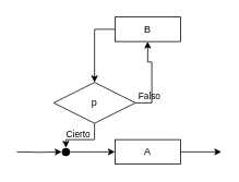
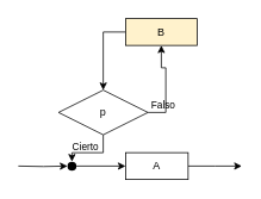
  <mxCell id="0" />
  <mxCell id="1" parent="0" />
  <mxCell id="2" style="edgeStyle=orthogonalEdgeStyle;rounded=0;orthogonalLoop=1;jettySize=auto;html=1;entryX=0.5;entryY=1;entryDx=0;entryDy=0;" parent="1" edge="1"><mxGeometry relative="1" as="geometry"><mxPoint x="80" y="190" as="sourcePoint" /><mxPoint x="80" y="190" as="targetPoint" /></mxGeometry></mxCell>
  <mxCell id="3" style="edgeStyle=orthogonalEdgeStyle;rounded=0;orthogonalLoop=1;jettySize=auto;html=1;exitX=1;exitY=0.5;exitDx=0;exitDy=0;entryX=0;entryY=0.5;entryDx=0;entryDy=0;labelBackgroundColor=none;" edge="1" parent="1" source="5" target="7"><mxGeometry relative="1" as="geometry" /></mxCell>
  <mxCell id="4" style="edgeStyle=orthogonalEdgeStyle;rounded=0;orthogonalLoop=1;jettySize=auto;html=1;labelBackgroundColor=none;entryX=0;entryY=0.5;entryDx=0;entryDy=0;" edge="1" parent="1" target="5"><mxGeometry relative="1" as="geometry"><mxPoint x="20" y="185" as="sourcePoint" /></mxGeometry></mxCell>
  <mxCell id="5" value="" style="ellipse;fillColor=#000000;strokeColor=none;" parent="1" vertex="1"><mxGeometry x="75" y="180" width="10" height="10" as="geometry" /></mxCell>
  <mxCell id="6" style="edgeStyle=orthogonalEdgeStyle;rounded=0;orthogonalLoop=1;jettySize=auto;html=1;exitX=1;exitY=0.5;exitDx=0;exitDy=0;entryX=0;entryY=0.5;entryDx=0;entryDy=0;labelBackgroundColor=none;" edge="1" parent="1" source="7"><mxGeometry relative="1" as="geometry"><mxPoint x="270" y="185" as="targetPoint" /></mxGeometry></mxCell>
- <mxCell id="7" value="A" style="rounded=0;whiteSpace=wrap;html=1;" vertex="1" parent="1"><mxGeometry x="140" y="170" width="80" height="30" as="geometry" /></mxCell>
+ <mxCell id="7" value="A" style="rounded=0;whiteSpace=wrap;html=1;" vertex="1" parent="1"><mxGeometry x="140" y="170" width="70" height="30" as="geometry" /></mxCell>
  <mxCell id="8" value="Cierto" style="edgeStyle=orthogonalEdgeStyle;rounded=0;orthogonalLoop=1;jettySize=auto;html=1;exitX=0.5;exitY=1;exitDx=0;exitDy=0;exitPerimeter=0;entryX=0.5;entryY=0;entryDx=0;entryDy=0;labelBackgroundColor=none;" edge="1" parent="1" source="10" target="5"><mxGeometry x="-0.6" y="-20" relative="1" as="geometry"><mxPoint as="offset" /></mxGeometry></mxCell>
  <mxCell id="9" value="Falso" style="edgeStyle=orthogonalEdgeStyle;rounded=0;orthogonalLoop=1;jettySize=auto;html=1;exitX=1;exitY=0.5;exitDx=0;exitDy=0;exitPerimeter=0;entryX=0.5;entryY=1;entryDx=0;entryDy=0;labelBackgroundColor=none;labelPosition=right;verticalLabelPosition=middle;align=left;verticalAlign=middle;spacingTop=-6;spacingLeft=-8;" edge="1" parent="1" source="10" target="12"><mxGeometry x="-0.809" y="5" relative="1" as="geometry"><mxPoint as="offset" /></mxGeometry></mxCell>
  <mxCell id="10" value="p" style="strokeWidth=1;html=1;shape=mxgraph.flowchart.decision;whiteSpace=wrap;" vertex="1" parent="1"><mxGeometry x="65" y="100" width="100" height="50" as="geometry" /></mxCell>
  <mxCell id="11" style="edgeStyle=orthogonalEdgeStyle;rounded=0;orthogonalLoop=1;jettySize=auto;html=1;exitX=0;exitY=0.5;exitDx=0;exitDy=0;entryX=0.5;entryY=0;entryDx=0;entryDy=0;entryPerimeter=0;labelBackgroundColor=none;" edge="1" parent="1" source="12" target="10"><mxGeometry relative="1" as="geometry" /></mxCell>
- <mxCell id="12" value="B" style="rounded=0;whiteSpace=wrap;html=1;" vertex="1" parent="1"><mxGeometry x="140" y="20" width="80" height="30" as="geometry" /></mxCell>
+ <mxCell id="12" value="B" style="rounded=0;whiteSpace=wrap;html=1;fillColor=#fff2cc;" vertex="1" parent="1"><mxGeometry x="140" y="20" width="80" height="30" as="geometry" /></mxCell>
